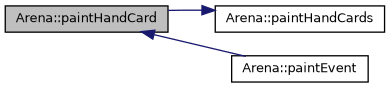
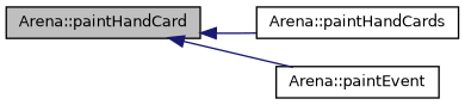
  digraph {
    rankdir=LR
    node [color=black fontname=Helvetica fontsize=10 shape=record]
    edge [color=midnightblue dir=back fontname=Helvetica fontsize=10 labelfontname=Helvetica labelfontsize=10 style=solid]
    n1 [fillcolor=grey75 fontcolor=black height=0.2 label="Arena::paintHandCard" style=filled width=0.4]
    n2 [height=0.2 label="Arena::paintHandCards" width=0.4]
    n3 [height=0.2 label="Arena::paintEvent" width=0.4]
-   n2 -> n1
+   n1 -> n2
    n1 -> n3
  }
